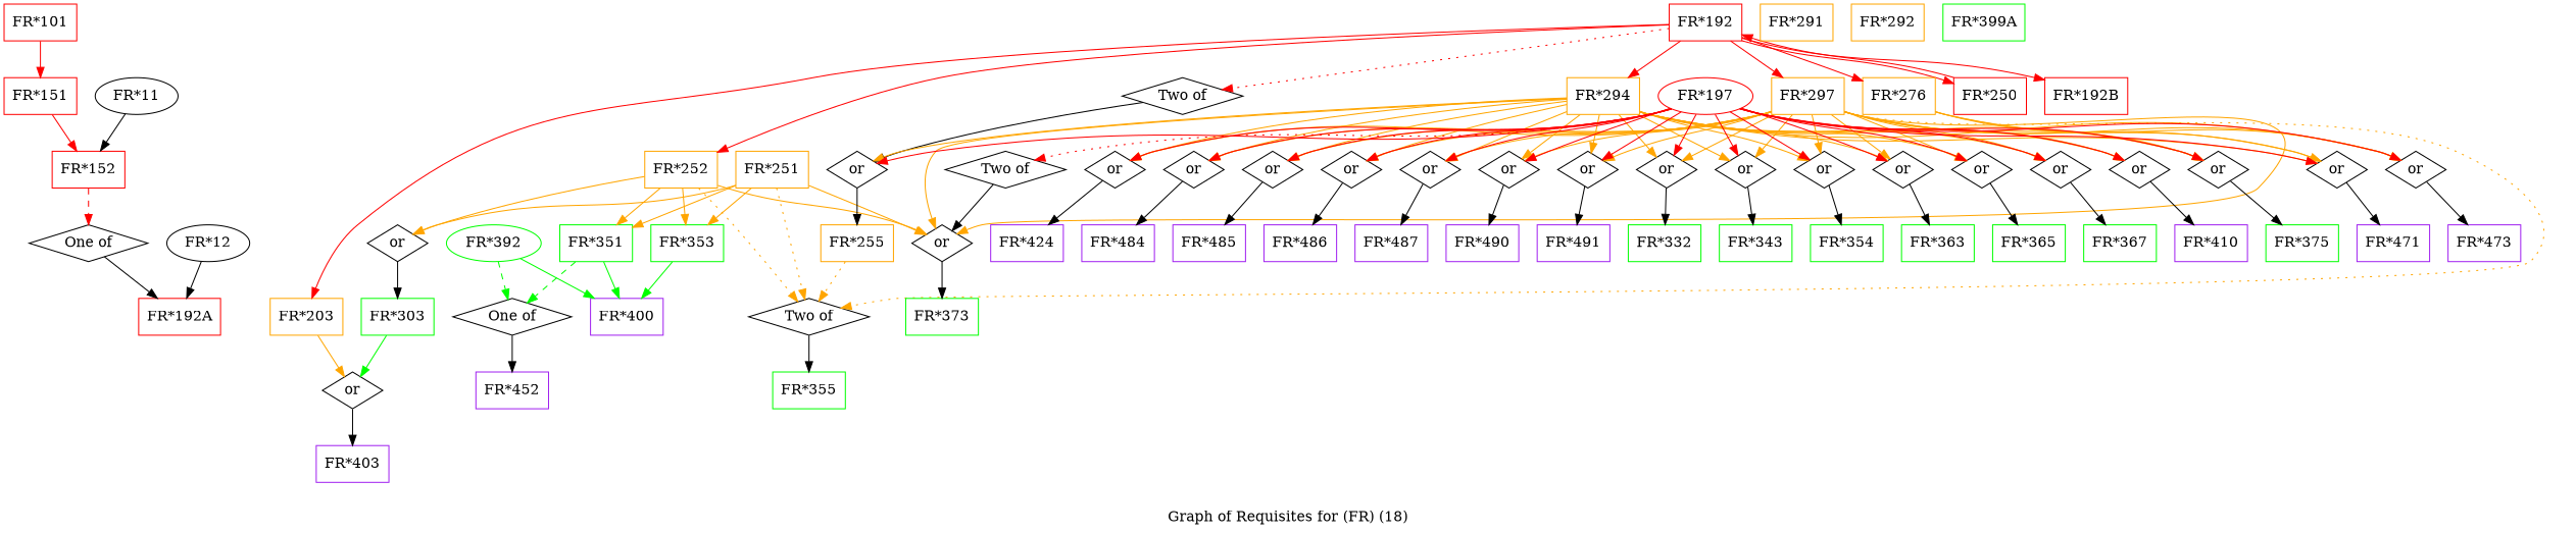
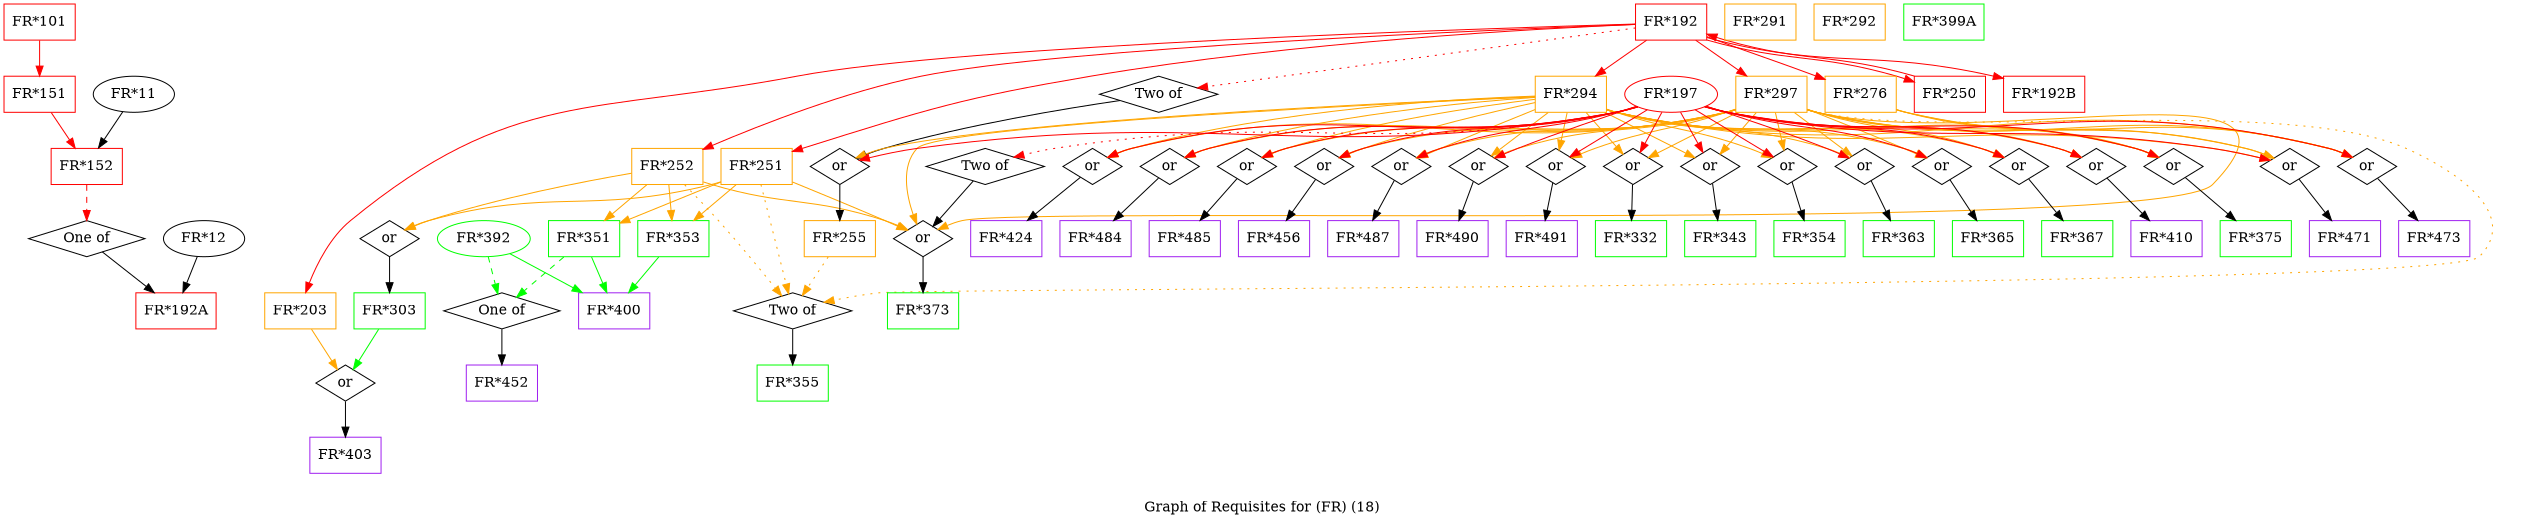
  strict digraph {
    label="Graph of Requisites for (FR) (18)"
    node [shape=box]
    edge [color=orange]
    "FR*101" [color=red height=0.5 width=0.98611]
    "FR*151" [color=red height=0.5 width=0.98611]
    "FR*152" [color=red height=0.5 width=0.98611]
    n4 [height=0.5 label="One of" shape=diamond width=1.6085]
    "FR*192A" [color=red height=0.5 width=1.1111]
    "FR*11" [height=0.5 width=1.1193 shape=""]
    "FR*12" [height=0.5 width=1.1193 shape=""]
    "FR*192B" [color=red height=0.5 width=1.125]
    "FR*192" [color=red height=0.5 width=0.98611]
    "FR*203" [color=orange height=0.5 width=0.98611]
    "FR*250" [color=red height=0.5 width=0.98611]
    "FR*251" [color=orange height=0.5 width=0.98611]
    "FR*252" [color=orange height=0.5 width=0.98611]
    n14 [height=0.5 label="Two of" shape=diamond width=1.6341]
    n15 [color=orange height=0.5 label="FR*294" width=0.98611]
    "FR*276" [color=orange height=0.5 width=0.98611]
    "FR*297" [color=orange height=0.5 width=0.98611]
    n18 [height=0.5 label=or shape=diamond width=0.81703]
    n19 [height=0.5 label=or shape=diamond width=0.81703]
    "FR*351" [color=green height=0.5 width=0.98611]
    "FR*353" [color=green height=0.5 width=0.98611]
    n22 [height=0.5 label="Two of" shape=diamond width=1.6341]
    n23 [height=0.5 label=or shape=diamond width=0.81703]
    n24 [height=0.5 label=or shape=diamond width=0.81703]
    n25 [height=0.5 label=or shape=diamond width=0.81703]
    n26 [height=0.5 label=or shape=diamond width=0.81703]
    n27 [height=0.5 label=or shape=diamond width=0.81703]
    n28 [height=0.5 label=or shape=diamond width=0.81703]
    n29 [height=0.5 label=or shape=diamond width=0.81703]
    n30 [height=0.5 label=or shape=diamond width=0.81703]
    n31 [height=0.5 label=or shape=diamond width=0.81703]
    n32 [height=0.5 label=or shape=diamond width=0.81703]
    n33 [height=0.5 label=or shape=diamond width=0.81703]
    n34 [height=0.5 label=or shape=diamond width=0.81703]
    n35 [height=0.5 label=or shape=diamond width=0.81703]
    n36 [height=0.5 label=or shape=diamond width=0.81703]
    n37 [height=0.5 label=or shape=diamond width=0.81703]
    n38 [height=0.5 label=or shape=diamond width=0.81703]
    n39 [height=0.5 label=or shape=diamond width=0.81703]
    n40 [height=0.5 label=or shape=diamond width=0.81703]
    n41 [height=0.5 label=or shape=diamond width=0.81703]
    "FR*403" [color=purple height=0.5 width=0.98611]
    "FR*303" [color=green height=0.5 width=0.98611]
    "FR*400" [color=purple height=0.5 width=0.98611]
    n45 [height=0.5 label="One of" shape=diamond width=1.6085]
    "FR*355" [color=green height=0.5 width=0.98611]
    "FR*373" [color=green height=0.5 width=0.98611]
    "FR*255" [color=orange height=0.5 width=0.98611]
    "FR*332" [color=green height=0.5 width=0.98611]
    "FR*343" [color=green height=0.5 width=0.98611]
    "FR*354" [color=green height=0.5 width=0.98611]
    "FR*363" [color=green height=0.5 width=0.98611]
    "FR*365" [color=green height=0.5 width=0.98611]
    "FR*367" [color=green height=0.5 width=0.98611]
    "FR*375" [color=green height=0.5 width=0.98611]
    "FR*410" [color=purple height=0.5 width=0.98611]
    "FR*424" [color=purple height=0.5 width=0.98611]
    "FR*471" [color=purple height=0.5 width=0.98611]
    "FR*473" [color=purple height=0.5 width=0.98611]
    "FR*484" [color=purple height=0.5 width=0.98611]
    "FR*485" [color=purple height=0.5 width=0.98611]
-   "FR*486" [color=purple height=0.5 width=0.98611]
+   "FR*486" [color=purple height=0.5 width=0.98611 label="FR*456"]
    "FR*487" [color=purple height=0.5 width=0.98611]
    "FR*490" [color=purple height=0.5 width=0.98611]
    "FR*491" [color=purple height=0.5 width=0.98611]
    "FR*452" [color=purple height=0.5 width=0.98611]
    "FR*197" [color=red height=0.5 width=1.2818 shape=""]
    n68 [height=0.5 label="Two of" shape=diamond width=1.6341]
    "FR*291" [color=orange height=0.5 width=0.98611]
    "FR*292" [color=orange height=0.5 width=0.98611]
    "FR*399A" [color=green height=0.5 width=1.1111]
    "FR*392" [color=green height=0.5 width=1.2818 shape=""]
    "FR*101" -> "FR*151" [color=red]
    "FR*151" -> "FR*152" [color=red]
    "FR*152" -> n4 [color=red style=dashed]
    n4 -> "FR*192A" [color=""]
    "FR*11" -> "FR*152" [color=""]
    "FR*12" -> "FR*192A" [color=""]
    "FR*192" -> "FR*192B" [color=red]
    "FR*192" -> "FR*203" [color=red]
    "FR*192" -> "FR*250" [color=red]
+   "FR*192" -> "FR*251" [color=red]
    "FR*192" -> "FR*252" [color=red]
    "FR*192" -> n14 [color=red style=dotted]
    "FR*192" -> n15 [color=red]
    "FR*192" -> "FR*276" [color=red]
    "FR*192" -> "FR*297" [color=red]
    "FR*203" -> n18
    "FR*250" -> "FR*192" [color=red]
    "FR*251" -> n19
    "FR*251" -> "FR*351"
    "FR*251" -> "FR*353"
    "FR*251" -> n22 [style=dotted]
    "FR*251" -> n23
    "FR*252" -> n19
    "FR*252" -> "FR*351"
    "FR*252" -> "FR*353"
    "FR*252" -> n22 [style=dotted]
    "FR*252" -> n23
    n14 -> n24 [color=""]
    n15 -> n23
    n15 -> n24
    n15 -> n25
    n15 -> n26
    n15 -> n27
    n15 -> n28
    n15 -> n29
    n15 -> n30
    n15 -> n31
    n15 -> n32
    n15 -> n33
    n15 -> n34
    n15 -> n35
    n15 -> n36
    n15 -> n37
    n15 -> n38
    n15 -> n39
    n15 -> n40
    n15 -> n41
    "FR*276" -> n31
    "FR*276" -> n34
    "FR*276" -> n35
    "FR*297" -> n22 [style=dotted]
    "FR*297" -> n23
    "FR*297" -> n25
    "FR*297" -> n26
    "FR*297" -> n27
    "FR*297" -> n28
    "FR*297" -> n29
    "FR*297" -> n30
    "FR*297" -> n31
    "FR*297" -> n32
    "FR*297" -> n33
    "FR*297" -> n34
    "FR*297" -> n35
    "FR*297" -> n36
    "FR*297" -> n37
    "FR*297" -> n38
    "FR*297" -> n39
    "FR*297" -> n40
    "FR*297" -> n41
    n18 -> "FR*403" [color=""]
    n19 -> "FR*303" [color=""]
    "FR*351" -> "FR*400" [color=green]
    "FR*351" -> n45 [color=green style=dashed]
    "FR*353" -> "FR*400" [color=green]
    n22 -> "FR*355" [color=""]
    n23 -> "FR*373" [color=""]
    n24 -> "FR*255" [color=""]
    n25 -> "FR*332" [color=""]
    n26 -> "FR*343" [color=""]
    n27 -> "FR*354" [color=""]
    n28 -> "FR*363" [color=""]
    n29 -> "FR*365" [color=""]
    n30 -> "FR*367" [color=""]
    n31 -> "FR*375" [color=""]
    n32 -> "FR*410" [color=""]
    n33 -> "FR*424" [color=""]
    n34 -> "FR*471" [color=""]
    n35 -> "FR*473" [color=""]
    n36 -> "FR*484" [color=""]
    n37 -> "FR*485" [color=""]
    n38 -> "FR*486" [color=""]
    n39 -> "FR*487" [color=""]
    n40 -> "FR*490" [color=""]
    n41 -> "FR*491" [color=""]
    "FR*303" -> n18 [color=green]
    n45 -> "FR*452" [color=""]
    "FR*255" -> n22 [style=dotted]
    "FR*197" -> n24 [color=red]
    "FR*197" -> n25 [color=red]
    "FR*197" -> n26 [color=red]
    "FR*197" -> n27 [color=red]
    "FR*197" -> n28 [color=red]
    "FR*197" -> n29 [color=red]
    "FR*197" -> n30 [color=red]
    "FR*197" -> n31 [color=red]
    "FR*197" -> n32 [color=red]
    "FR*197" -> n33 [color=red]
    "FR*197" -> n34 [color=red]
    "FR*197" -> n35 [color=red]
    "FR*197" -> n36 [color=red]
    "FR*197" -> n37 [color=red]
    "FR*197" -> n38 [color=red]
    "FR*197" -> n39 [color=red]
    "FR*197" -> n40 [color=red]
    "FR*197" -> n41 [color=red]
    "FR*197" -> n68 [color=red style=dotted]
    n68 -> n23 [color=""]
    "FR*392" -> "FR*400" [color=green]
    "FR*392" -> n45 [color=green style=dashed]
  }
